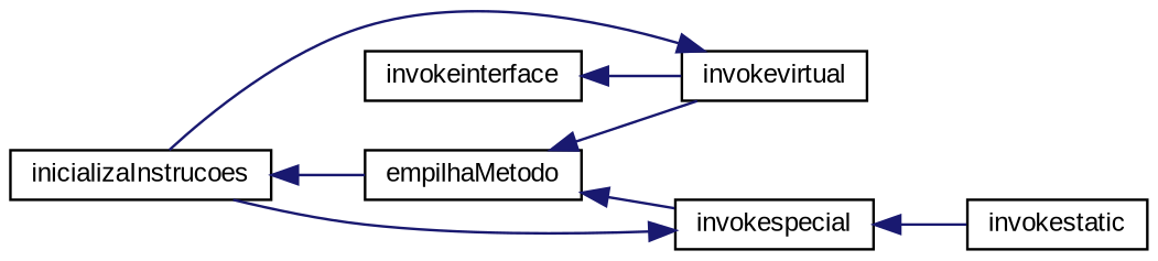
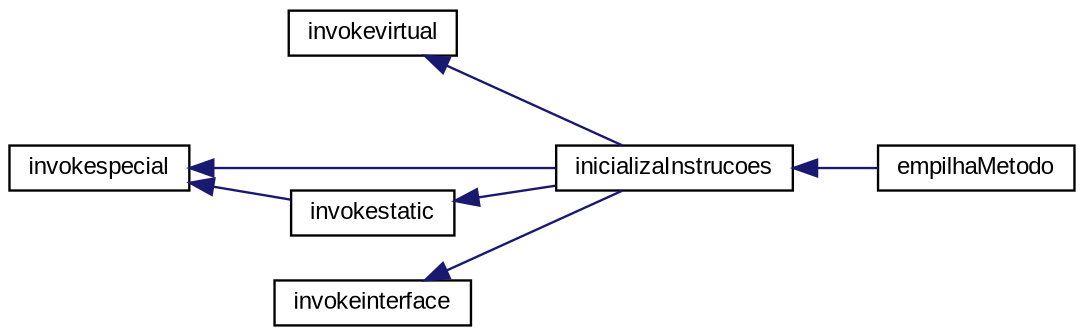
  digraph {
    fontname="Liberation Sans"
    rankdir=LR
    node [color=black fillcolor=white fontname="Liberation Sans" fontsize=10 shape=record style=filled]
    edge [color=midnightblue dir=back fontname="Liberation Sans" fontsize=10 labelfontname=Helvetica labelfontsize=10 style=solid]
    n1 [height=0.2 label=inicializaInstrucoes width=0.4]
    n2 [height=0.2 label=empilhaMetodo width=0.4]
    n3 [height=0.2 label=invokevirtual width=0.4]
    n4 [height=0.2 label=invokespecial width=0.4]
    n5 [height=0.2 label=invokestatic width=0.4]
    n6 [height=0.2 label=invokeinterface width=0.4]
    n1 -> n2
-   n2 -> n3
-   n2 -> n4
    n3 -> n1
    n4 -> n1
    n4 -> n5
-   n6 -> n3
+   n5 -> n1
+   n6 -> n1
  }
